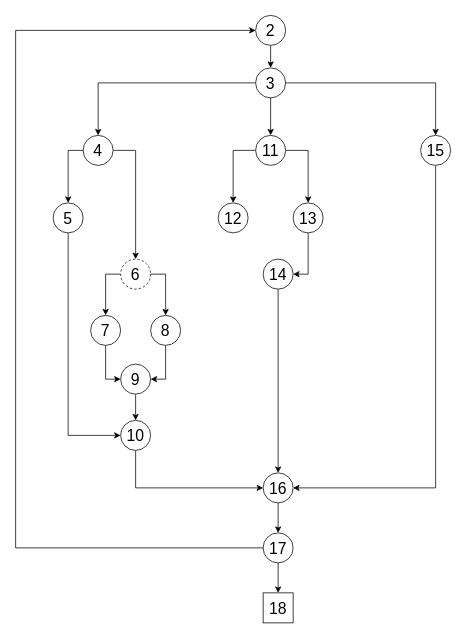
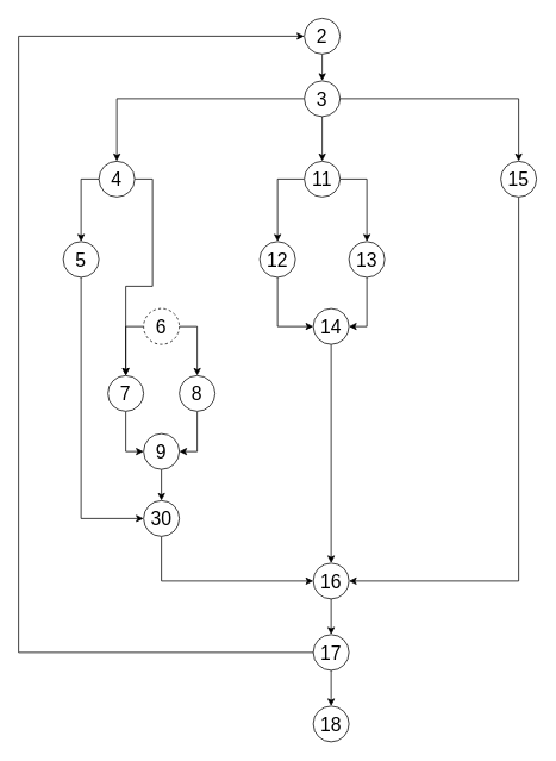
  <mxCell id="0" />
  <mxCell id="1" parent="0" />
  <mxCell id="2" style="edgeStyle=orthogonalEdgeStyle;rounded=0;orthogonalLoop=1;jettySize=auto;html=1;exitX=0.5;exitY=1;exitDx=0;exitDy=0;entryX=0.5;entryY=0;entryDx=0;entryDy=0;fontSize=21;" parent="1" source="3" target="7" edge="1"><mxGeometry relative="1" as="geometry" /></mxCell>
  <mxCell id="3" value="2" style="ellipse;whiteSpace=wrap;html=1;fontSize=21;" parent="1" vertex="1"><mxGeometry x="340" y="20" width="40" height="40" as="geometry" /></mxCell>
  <mxCell id="4" style="edgeStyle=orthogonalEdgeStyle;rounded=0;orthogonalLoop=1;jettySize=auto;html=1;exitX=0;exitY=0.5;exitDx=0;exitDy=0;entryX=0.5;entryY=0;entryDx=0;entryDy=0;fontSize=21;" parent="1" source="7" target="13" edge="1"><mxGeometry relative="1" as="geometry" /></mxCell>
  <mxCell id="5" style="edgeStyle=orthogonalEdgeStyle;rounded=0;orthogonalLoop=1;jettySize=auto;html=1;exitX=0.5;exitY=1;exitDx=0;exitDy=0;fontSize=21;" parent="1" source="7" target="16" edge="1"><mxGeometry relative="1" as="geometry" /></mxCell>
  <mxCell id="6" style="edgeStyle=orthogonalEdgeStyle;rounded=0;orthogonalLoop=1;jettySize=auto;html=1;exitX=1;exitY=0.5;exitDx=0;exitDy=0;entryX=0.5;entryY=0;entryDx=0;entryDy=0;fontSize=21;" parent="1" source="7" target="18" edge="1"><mxGeometry relative="1" as="geometry" /></mxCell>
  <mxCell id="7" value="3" style="ellipse;whiteSpace=wrap;html=1;fontSize=21;" parent="1" vertex="1"><mxGeometry x="340" y="90" width="40" height="40" as="geometry" /></mxCell>
  <mxCell id="8" style="edgeStyle=orthogonalEdgeStyle;rounded=0;orthogonalLoop=1;jettySize=auto;html=1;exitX=0;exitY=0.5;exitDx=0;exitDy=0;entryX=0;entryY=0.5;entryDx=0;entryDy=0;fontSize=21;" parent="1" source="10" target="3" edge="1"><mxGeometry relative="1" as="geometry"><Array as="points"><mxPoint x="20" y="730" /><mxPoint x="20" y="40" /></Array></mxGeometry></mxCell>
  <mxCell id="9" style="edgeStyle=orthogonalEdgeStyle;rounded=0;orthogonalLoop=1;jettySize=auto;html=1;exitX=0.5;exitY=1;exitDx=0;exitDy=0;entryX=0.5;entryY=0;entryDx=0;entryDy=0;fontSize=21;" parent="1" source="10" target="40" edge="1"><mxGeometry relative="1" as="geometry" /></mxCell>
  <mxCell id="10" value="17" style="ellipse;whiteSpace=wrap;html=1;fontSize=21;" parent="1" vertex="1"><mxGeometry x="350" y="710" width="40" height="40" as="geometry" /></mxCell>
  <mxCell id="11" style="edgeStyle=orthogonalEdgeStyle;rounded=0;orthogonalLoop=1;jettySize=auto;html=1;exitX=0;exitY=0.5;exitDx=0;exitDy=0;entryX=0.5;entryY=0;entryDx=0;entryDy=0;fontSize=21;" parent="1" source="13" target="26" edge="1"><mxGeometry relative="1" as="geometry" /></mxCell>
- <mxCell id="12" style="edgeStyle=orthogonalEdgeStyle;rounded=0;orthogonalLoop=1;jettySize=auto;html=1;exitX=1;exitY=0.5;exitDx=0;exitDy=0;entryX=0.5;entryY=0;entryDx=0;entryDy=0;" edge="1" parent="1" source="13" target="31"><mxGeometry relative="1" as="geometry" /></mxCell>
+ <mxCell id="12" style="edgeStyle=orthogonalEdgeStyle;rounded=0;orthogonalLoop=1;jettySize=auto;html=1;exitX=1;exitY=0.5;exitDx=0;exitDy=0;" edge="1" parent="1" source="13" target="28"><mxGeometry relative="1" as="geometry" /></mxCell>
  <mxCell id="13" value="4" style="ellipse;whiteSpace=wrap;html=1;fontSize=21;" parent="1" vertex="1"><mxGeometry x="110" y="180" width="40" height="40" as="geometry" /></mxCell>
  <mxCell id="14" style="edgeStyle=orthogonalEdgeStyle;rounded=0;orthogonalLoop=1;jettySize=auto;html=1;exitX=0;exitY=0.5;exitDx=0;exitDy=0;fontSize=21;" parent="1" source="16" target="37" edge="1"><mxGeometry relative="1" as="geometry" /></mxCell>
  <mxCell id="15" style="edgeStyle=orthogonalEdgeStyle;rounded=0;orthogonalLoop=1;jettySize=auto;html=1;exitX=1;exitY=0.5;exitDx=0;exitDy=0;entryX=0.5;entryY=0;entryDx=0;entryDy=0;fontSize=21;" parent="1" source="16" target="39" edge="1"><mxGeometry relative="1" as="geometry" /></mxCell>
  <mxCell id="16" value="11" style="ellipse;whiteSpace=wrap;html=1;fontSize=21;" parent="1" vertex="1"><mxGeometry x="340" y="180" width="40" height="40" as="geometry" /></mxCell>
  <mxCell id="17" style="edgeStyle=orthogonalEdgeStyle;rounded=0;orthogonalLoop=1;jettySize=auto;html=1;exitX=0.5;exitY=1;exitDx=0;exitDy=0;entryX=1;entryY=0.5;entryDx=0;entryDy=0;fontSize=21;" parent="1" source="18" target="24" edge="1"><mxGeometry relative="1" as="geometry" /></mxCell>
  <mxCell id="18" value="15" style="ellipse;whiteSpace=wrap;html=1;fontSize=21;" parent="1" vertex="1"><mxGeometry x="560" y="180" width="40" height="40" as="geometry" /></mxCell>
  <mxCell id="19" style="edgeStyle=orthogonalEdgeStyle;rounded=0;orthogonalLoop=1;jettySize=auto;html=1;exitX=0.5;exitY=1;exitDx=0;exitDy=0;entryX=0;entryY=0.5;entryDx=0;entryDy=0;fontSize=21;" parent="1" source="20" target="24" edge="1"><mxGeometry relative="1" as="geometry" /></mxCell>
- <mxCell id="20" value="10" style="ellipse;whiteSpace=wrap;html=1;fontSize=21;" parent="1" vertex="1"><mxGeometry x="160" y="560" width="40" height="40" as="geometry" /></mxCell>
+ <mxCell id="20" value="30" style="ellipse;whiteSpace=wrap;html=1;fontSize=21;" parent="1" vertex="1"><mxGeometry x="160" y="560" width="40" height="40" as="geometry" /></mxCell>
  <mxCell id="21" style="edgeStyle=orthogonalEdgeStyle;rounded=0;orthogonalLoop=1;jettySize=auto;html=1;exitX=0.5;exitY=1;exitDx=0;exitDy=0;entryX=0.5;entryY=0;entryDx=0;entryDy=0;fontSize=21;" parent="1" source="22" target="24" edge="1"><mxGeometry relative="1" as="geometry" /></mxCell>
  <mxCell id="22" value="14" style="ellipse;whiteSpace=wrap;html=1;fontSize=21;" parent="1" vertex="1"><mxGeometry x="350" y="345" width="40" height="40" as="geometry" /></mxCell>
  <mxCell id="23" style="edgeStyle=orthogonalEdgeStyle;rounded=0;orthogonalLoop=1;jettySize=auto;html=1;exitX=0.5;exitY=1;exitDx=0;exitDy=0;fontSize=21;" parent="1" source="24" target="10" edge="1"><mxGeometry relative="1" as="geometry" /></mxCell>
  <mxCell id="24" value="16" style="ellipse;whiteSpace=wrap;html=1;fontSize=21;" parent="1" vertex="1"><mxGeometry x="350" y="630" width="40" height="40" as="geometry" /></mxCell>
  <mxCell id="25" style="edgeStyle=orthogonalEdgeStyle;rounded=0;orthogonalLoop=1;jettySize=auto;html=1;exitX=0.5;exitY=1;exitDx=0;exitDy=0;entryX=0;entryY=0.5;entryDx=0;entryDy=0;fontSize=21;" parent="1" source="26" target="20" edge="1"><mxGeometry relative="1" as="geometry" /></mxCell>
  <mxCell id="26" value="5" style="ellipse;whiteSpace=wrap;html=1;fontSize=21;" parent="1" vertex="1"><mxGeometry x="70" y="270" width="40" height="40" as="geometry" /></mxCell>
  <mxCell id="27" style="edgeStyle=orthogonalEdgeStyle;rounded=0;orthogonalLoop=1;jettySize=auto;html=1;exitX=0.5;exitY=1;exitDx=0;exitDy=0;entryX=0;entryY=0.5;entryDx=0;entryDy=0;fontSize=21;" parent="1" source="28" target="35" edge="1"><mxGeometry relative="1" as="geometry" /></mxCell>
  <mxCell id="28" value="7" style="ellipse;whiteSpace=wrap;html=1;fontSize=21;" parent="1" vertex="1"><mxGeometry x="120" y="420" width="40" height="40" as="geometry" /></mxCell>
  <mxCell id="29" style="edgeStyle=orthogonalEdgeStyle;rounded=0;orthogonalLoop=1;jettySize=auto;html=1;exitX=0;exitY=0.5;exitDx=0;exitDy=0;entryX=0.5;entryY=0;entryDx=0;entryDy=0;fontSize=21;" parent="1" source="31" target="28" edge="1"><mxGeometry relative="1" as="geometry" /></mxCell>
  <mxCell id="30" style="edgeStyle=orthogonalEdgeStyle;rounded=0;orthogonalLoop=1;jettySize=auto;html=1;exitX=1;exitY=0.5;exitDx=0;exitDy=0;entryX=0;entryY=0.5;entryDx=0;entryDy=0;fontSize=21;" parent="1" source="31" target="33" edge="1"><mxGeometry relative="1" as="geometry" /></mxCell>
  <mxCell id="31" value="6" style="ellipse;whiteSpace=wrap;html=1;fontSize=21;dashed=1;" parent="1" vertex="1"><mxGeometry x="160" y="345" width="40" height="40" as="geometry" /></mxCell>
  <mxCell id="32" style="edgeStyle=orthogonalEdgeStyle;rounded=0;orthogonalLoop=1;jettySize=auto;html=1;exitX=1;exitY=0.5;exitDx=0;exitDy=0;entryX=1;entryY=0.5;entryDx=0;entryDy=0;fontSize=21;" parent="1" source="33" target="35" edge="1"><mxGeometry relative="1" as="geometry" /></mxCell>
  <mxCell id="33" value="8" style="ellipse;whiteSpace=wrap;html=1;fontSize=21;direction=south;" parent="1" vertex="1"><mxGeometry x="200" y="420" width="40" height="40" as="geometry" /></mxCell>
  <mxCell id="34" style="edgeStyle=orthogonalEdgeStyle;rounded=0;orthogonalLoop=1;jettySize=auto;html=1;exitX=0.5;exitY=1;exitDx=0;exitDy=0;entryX=0.5;entryY=0;entryDx=0;entryDy=0;fontSize=21;" parent="1" source="35" target="20" edge="1"><mxGeometry relative="1" as="geometry" /></mxCell>
  <mxCell id="35" value="9" style="ellipse;whiteSpace=wrap;html=1;fontSize=21;" parent="1" vertex="1"><mxGeometry x="160" y="485" width="40" height="40" as="geometry" /></mxCell>
+ <mxCell id="36" style="edgeStyle=orthogonalEdgeStyle;rounded=0;orthogonalLoop=1;jettySize=auto;html=1;exitX=0.5;exitY=1;exitDx=0;exitDy=0;entryX=0;entryY=0.5;entryDx=0;entryDy=0;fontSize=21;" parent="1" source="37" target="22" edge="1"><mxGeometry relative="1" as="geometry" /></mxCell>
  <mxCell id="37" value="12" style="ellipse;whiteSpace=wrap;html=1;fontSize=21;" parent="1" vertex="1"><mxGeometry x="290" y="270" width="40" height="40" as="geometry" /></mxCell>
  <mxCell id="38" style="edgeStyle=orthogonalEdgeStyle;rounded=0;orthogonalLoop=1;jettySize=auto;html=1;exitX=0.5;exitY=1;exitDx=0;exitDy=0;entryX=1;entryY=0.5;entryDx=0;entryDy=0;fontSize=21;" parent="1" source="39" target="22" edge="1"><mxGeometry relative="1" as="geometry" /></mxCell>
  <mxCell id="39" value="13" style="ellipse;whiteSpace=wrap;html=1;fontSize=21;" parent="1" vertex="1"><mxGeometry x="390" y="270" width="40" height="40" as="geometry" /></mxCell>
- <mxCell id="40" value="18" style="whiteSpace=wrap;html=1;fontSize=21;rounded=0;" parent="1" vertex="1"><mxGeometry x="350" y="790" width="40" height="40" as="geometry" /></mxCell>
+ <mxCell id="40" value="18" style="ellipse;whiteSpace=wrap;html=1;fontSize=21;" parent="1" vertex="1"><mxGeometry x="350" y="790" width="40" height="40" as="geometry" /></mxCell>
